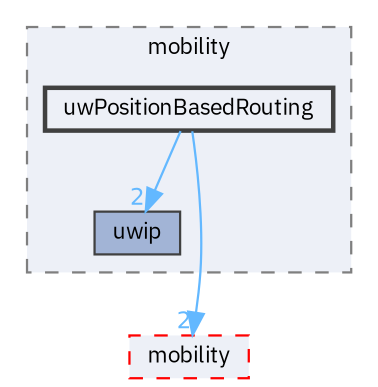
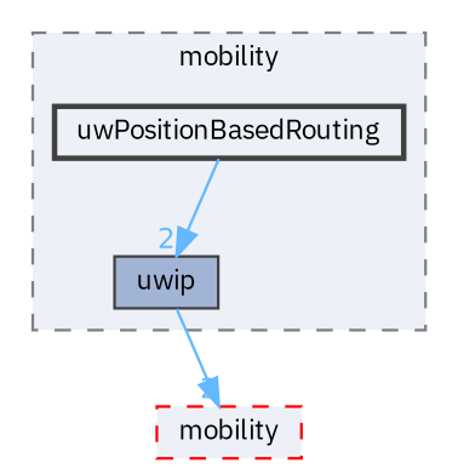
  digraph {
    compound=true
    fontname="IBM Plex Sans"
    node [color=grey25 fillcolor="#edf0f7" fontname="IBM Plex Sans" fontsize=10 shape=box]
    edge [color=steelblue1 fontcolor=steelblue1 fontname="IBM Plex Sans" fontsize=10 headlabel=2 labeldistance=1.5 labelfontname=Helvetica labelfontsize=10]
    n1 [fillcolor="#a2b4d6" height=0.2 label=uwip style=filled width=0.4]
    n2 [height=0.2 label=uwPositionBasedRouting style="filled,bold" width=0.4]
    n3 [color=red height=0.2 label=mobility style="filled,dashed" width=0.4]
    subgraph cluster_1 {
      bgcolor="#edf0f7"
      fontsize=10
      label=mobility
      pencolor=grey50
      style="filled,dashed"
      n1
      n2
    }
    n2 -> n1
-   n2 -> n3
+   n1 -> n3
  }
